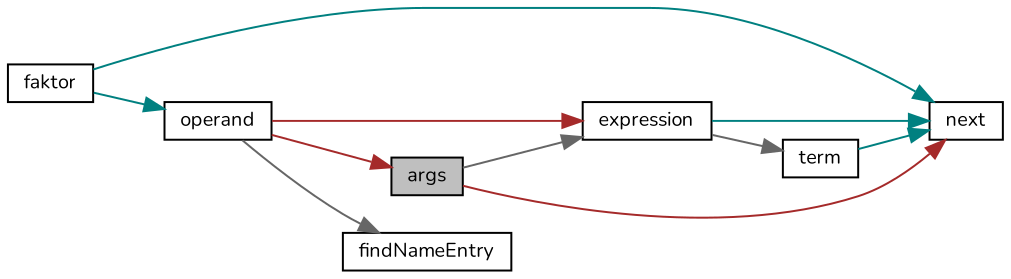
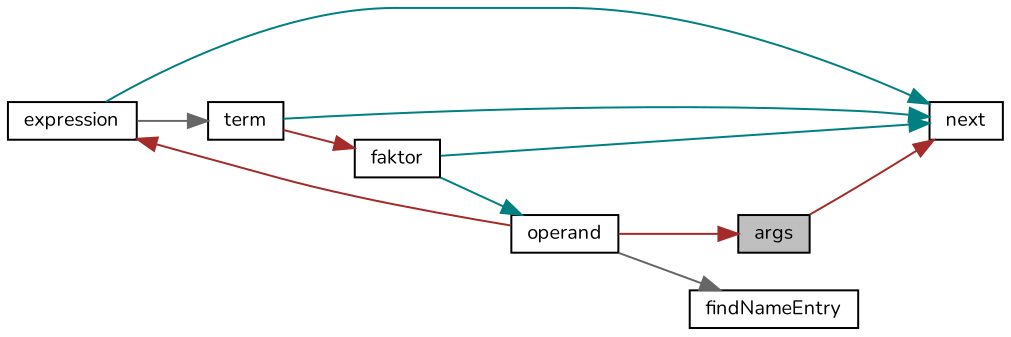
  digraph {
    fontname=Nunito
    rankdir=LR
    node [color=black fillcolor=white fontname=Nunito fontsize=10 shape=record style=filled]
    edge [color=brown fontname=Nunito fontsize=10 labelfontname="LiberationSans-Regular.ttf" labelfontsize=10 style=solid]
    n1 [fillcolor=grey75 fontcolor=black height=0.2 label=args width=0.4]
    n2 [height=0.2 label=expression width=0.4]
    n3 [height=0.2 label=next width=0.4]
    n4 [height=0.2 label=term width=0.4]
    n5 [height=0.2 label=faktor width=0.4]
    n6 [height=0.2 label=operand width=0.4]
    n7 [height=0.2 label=findNameEntry width=0.4]
-   n1 -> n2 [color=gray40]
    n1 -> n3
    n2 -> n3 [color=teal]
    n2 -> n4 [color=gray40]
    n4 -> n3 [color=teal]
+   n4 -> n5
    n5 -> n3 [color=teal]
    n5 -> n6 [color=teal]
    n6 -> n1
    n6 -> n2
    n6 -> n7 [color=gray40]
  }
